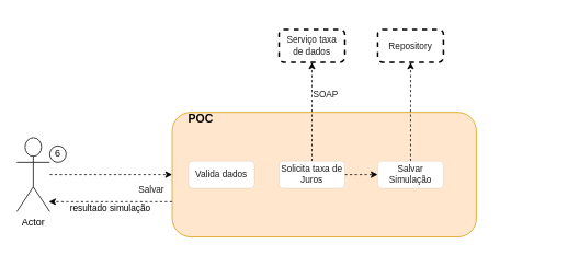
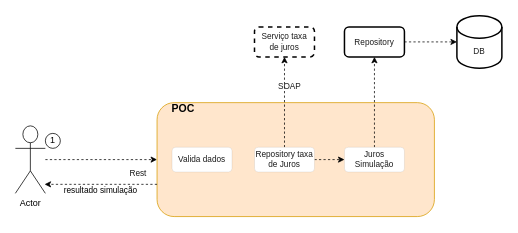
  <mxCell id="0" />
  <mxCell id="1" parent="0" />
  <mxCell id="2" style="edgeStyle=orthogonalEdgeStyle;rounded=0;orthogonalLoop=1;jettySize=auto;html=1;entryX=0;entryY=0.5;entryDx=0;entryDy=0;dashed=1;fontSize=11;fontColor=#1C1C1C;" edge="1" parent="1" source="3" target="4"><mxGeometry relative="1" as="geometry" /></mxCell>
  <mxCell id="3" value="Actor" style="shape=umlActor;verticalLabelPosition=bottom;verticalAlign=top;html=1;outlineConnect=0;" vertex="1" parent="1"><mxGeometry x="20" y="167" width="40" height="90" as="geometry" /></mxCell>
  <mxCell id="4" value="" style="rounded=1;whiteSpace=wrap;html=1;labelBackgroundColor=none;fillColor=#ffe6cc;strokeColor=#d79b00;" vertex="1" parent="1"><mxGeometry x="209" y="136" width="370" height="152" as="geometry" /></mxCell>
- <mxCell id="5" value="6" style="ellipse;whiteSpace=wrap;html=1;" vertex="1" parent="1"><mxGeometry x="60" y="177" width="20" height="20" as="geometry" /></mxCell>
+ <mxCell id="5" value="1" style="ellipse;whiteSpace=wrap;html=1;" vertex="1" parent="1"><mxGeometry x="60" y="177" width="20" height="20" as="geometry" /></mxCell>
  <mxCell id="6" value="&lt;font style=&quot;font-size: 14px&quot;&gt;&lt;b&gt;POC&lt;/b&gt;&lt;/font&gt;" style="text;html=1;strokeColor=none;fillColor=none;align=center;verticalAlign=middle;whiteSpace=wrap;rounded=0;fontSize=11;" vertex="1" parent="1"><mxGeometry x="214" y="129" width="60" height="30" as="geometry" /></mxCell>
  <mxCell id="7" value="Valida dados" style="rounded=1;whiteSpace=wrap;html=1;labelBackgroundColor=none;fontSize=11;fontColor=#1C1C1C;strokeWidth=0;dashed=1;" vertex="1" parent="1"><mxGeometry x="229" y="195.5" width="80" height="33" as="geometry" /></mxCell>
- <mxCell id="8" value="Salvar" style="text;html=1;strokeColor=none;fillColor=none;align=center;verticalAlign=middle;whiteSpace=wrap;rounded=0;labelBackgroundColor=none;fontSize=11;fontColor=#1C1C1C;" vertex="1" parent="1"><mxGeometry x="154" y="215" width="60" height="30" as="geometry" /></mxCell>
+ <mxCell id="8" value="Rest" style="text;html=1;strokeColor=none;fillColor=none;align=center;verticalAlign=middle;whiteSpace=wrap;rounded=0;labelBackgroundColor=none;fontSize=11;fontColor=#1C1C1C;" vertex="1" parent="1"><mxGeometry x="154" y="215" width="60" height="30" as="geometry" /></mxCell>
  <mxCell id="9" style="edgeStyle=orthogonalEdgeStyle;rounded=0;orthogonalLoop=1;jettySize=auto;html=1;entryX=0.5;entryY=1;entryDx=0;entryDy=0;fontSize=11;fontColor=#1C1C1C;dashed=1;" edge="1" parent="1" source="11" target="12"><mxGeometry relative="1" as="geometry" /></mxCell>
  <mxCell id="10" style="edgeStyle=orthogonalEdgeStyle;rounded=0;orthogonalLoop=1;jettySize=auto;html=1;entryX=0;entryY=0.5;entryDx=0;entryDy=0;dashed=1;fontSize=11;fontColor=#1C1C1C;" edge="1" parent="1" source="11" target="16"><mxGeometry relative="1" as="geometry" /></mxCell>
- <mxCell id="11" value="Solicita taxa de Juros" style="rounded=1;whiteSpace=wrap;html=1;labelBackgroundColor=none;fontSize=11;fontColor=#1C1C1C;strokeWidth=0;" vertex="1" parent="1"><mxGeometry x="339" y="195.5" width="80" height="33" as="geometry" /></mxCell>
+ <mxCell id="11" value="Repository taxa de Juros" style="rounded=1;whiteSpace=wrap;html=1;labelBackgroundColor=none;fontSize=11;fontColor=#1C1C1C;strokeWidth=0;" vertex="1" parent="1"><mxGeometry x="339" y="195.5" width="80" height="33" as="geometry" /></mxCell>
  <mxCell id="12" value="" style="rounded=1;whiteSpace=wrap;html=1;labelBackgroundColor=none;fontSize=11;fontColor=#1C1C1C;strokeWidth=2;dashed=1;" vertex="1" parent="1"><mxGeometry x="339" y="35" width="80" height="40" as="geometry" /></mxCell>
- <mxCell id="13" value="Serviço taxa de dados" style="text;html=1;strokeColor=none;fillColor=none;align=center;verticalAlign=middle;whiteSpace=wrap;rounded=0;dashed=1;labelBackgroundColor=none;fontSize=11;fontColor=#1C1C1C;" vertex="1" parent="1"><mxGeometry x="344" y="40" width="70" height="30" as="geometry" /></mxCell>
- <mxCell id="14" value="SOAP" style="text;html=1;strokeColor=none;fillColor=none;align=center;verticalAlign=middle;whiteSpace=wrap;rounded=0;dashed=1;labelBackgroundColor=none;fontSize=11;fontColor=#1C1C1C;" vertex="1" parent="1"><mxGeometry x="366" y="99" width="60" height="30" as="geometry" /></mxCell>
+ <mxCell id="13" value="Serviço taxa de juros" style="text;html=1;strokeColor=none;fillColor=none;align=center;verticalAlign=middle;whiteSpace=wrap;rounded=0;dashed=1;labelBackgroundColor=none;fontSize=11;fontColor=#1C1C1C;" vertex="1" parent="1"><mxGeometry x="344" y="40" width="70" height="30" as="geometry" /></mxCell>
+ <mxCell id="14" value="SOAP" style="text;html=1;strokeColor=none;fillColor=none;align=center;verticalAlign=middle;whiteSpace=wrap;rounded=0;dashed=1;labelBackgroundColor=none;fontSize=11;fontColor=#1C1C1C;" vertex="1" parent="1"><mxGeometry x="356" y="99" width="60" height="30" as="geometry" /></mxCell>
  <mxCell id="15" style="edgeStyle=orthogonalEdgeStyle;rounded=0;orthogonalLoop=1;jettySize=auto;html=1;entryX=0.5;entryY=1;entryDx=0;entryDy=0;dashed=1;fontSize=11;fontColor=#1C1C1C;" edge="1" parent="1" source="16" target="18"><mxGeometry relative="1" as="geometry" /></mxCell>
- <mxCell id="16" value="Salvar Simulação" style="rounded=1;whiteSpace=wrap;html=1;labelBackgroundColor=none;fontSize=11;fontColor=#1C1C1C;strokeWidth=0;" vertex="1" parent="1"><mxGeometry x="459" y="195.5" width="80" height="33" as="geometry" /></mxCell>
- <mxCell id="18" value="Repository" style="rounded=1;whiteSpace=wrap;html=1;labelBackgroundColor=none;fontSize=11;fontColor=#1C1C1C;strokeWidth=2;dashed=1;" vertex="1" parent="1"><mxGeometry x="459" y="35" width="80" height="40" as="geometry" /></mxCell>
+ <mxCell id="16" value="Juros Simulação" style="rounded=1;whiteSpace=wrap;html=1;labelBackgroundColor=none;fontSize=11;fontColor=#1C1C1C;strokeWidth=0;" vertex="1" parent="1"><mxGeometry x="459" y="195.5" width="80" height="33" as="geometry" /></mxCell>
+ <mxCell id="17" style="edgeStyle=orthogonalEdgeStyle;rounded=0;orthogonalLoop=1;jettySize=auto;html=1;entryX=0;entryY=0.5;entryDx=0;entryDy=0;entryPerimeter=0;dashed=1;fontSize=11;fontColor=#1C1C1C;" edge="1" parent="1" source="18" target="21"><mxGeometry relative="1" as="geometry" /></mxCell>
+ <mxCell id="18" value="Repository" style="rounded=1;whiteSpace=wrap;html=1;labelBackgroundColor=none;fontSize=11;fontColor=#1C1C1C;strokeWidth=2;dashed=0;" vertex="1" parent="1"><mxGeometry x="459" y="35" width="80" height="40" as="geometry" /></mxCell>
  <mxCell id="19" style="edgeStyle=orthogonalEdgeStyle;rounded=0;orthogonalLoop=1;jettySize=auto;html=1;dashed=1;fontSize=11;fontColor=#1C1C1C;" edge="1" parent="1"><mxGeometry relative="1" as="geometry"><mxPoint x="209" y="245" as="sourcePoint" /><mxPoint x="59" y="245" as="targetPoint" /></mxGeometry></mxCell>
  <mxCell id="20" value="resultado simulação" style="text;html=1;strokeColor=none;fillColor=none;spacing=5;spacingTop=-20;whiteSpace=wrap;overflow=hidden;rounded=0;strokeWidth=0;fontSize=11;" vertex="1" parent="1"><mxGeometry x="80" y="257" width="120" height="30" as="geometry" /></mxCell>
+ <mxCell id="21" value="DB" style="shape=cylinder3;whiteSpace=wrap;html=1;boundedLbl=1;backgroundOutline=1;size=15;labelBackgroundColor=none;fontSize=11;fontColor=#1C1C1C;strokeWidth=2;" vertex="1" parent="1"><mxGeometry x="609" y="20" width="60" height="70" as="geometry" /></mxCell>
